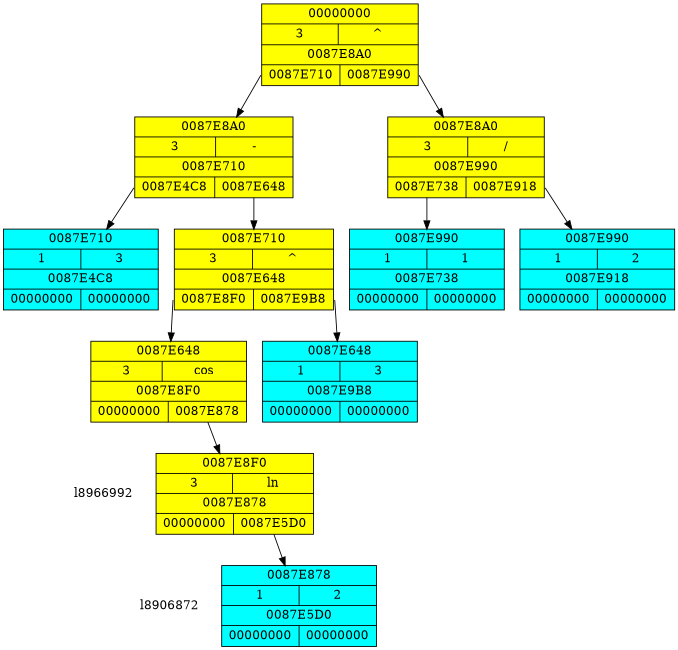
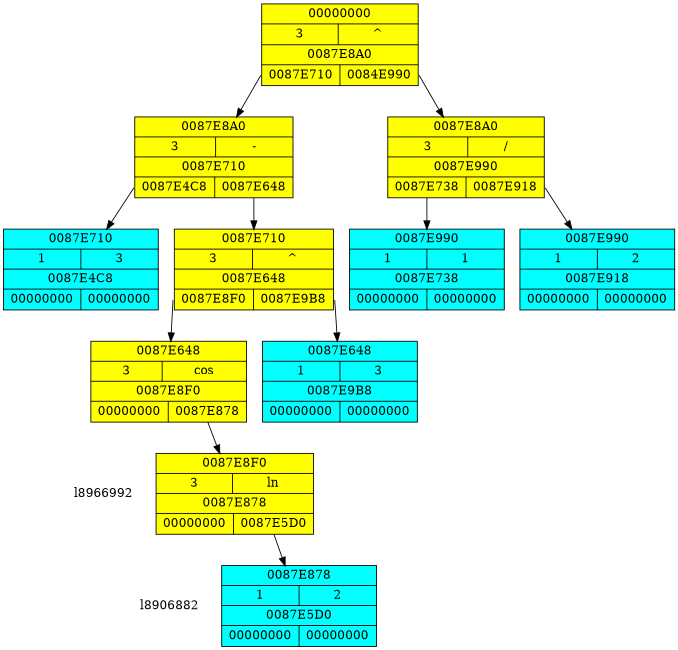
  digraph {
    splines=polyline
    node [fillcolor=yellow shape=record style=filled]
    edge [tailport=l]
-   n1 [label="{00000000 | { 3 | ^ }| 0087E8A0 | {<l> 0087E710 | <r> 0087E990 }} "]
+   n1 [label="{00000000 | { 3 | ^ }| 0087E8A0 | {<l> 0087E710 | <r> 0084E990 }} "]
    n2 [label="{0087E8A0 | { 3 | - }| 0087E710 | {<l> 0087E4C8 | <r> 0087E648 }} "]
    n3 [label="{0087E8A0 | { 3 | / }| 0087E990 | {<l> 0087E738 | <r> 0087E918 }} "]
    n4 [fillcolor=cyan label="{0087E710 | { 1 | 3 }| 0087E4C8 | {<l> 00000000 | <r> 00000000 }} "]
    n5 [label="{0087E710 | { 3 | ^ }| 0087E648 | {<l> 0087E8F0 | <r> 0087E9B8 }} "]
    n6 [fillcolor=cyan label="{0087E990 | { 1 | 1 }| 0087E738 | {<l> 00000000 | <r> 00000000 }} "]
    n7 [fillcolor=cyan label="{0087E990 | { 1 | 2 }| 0087E918 | {<l> 00000000 | <r> 00000000 }} "]
    n8 [label="{0087E648 | { 3 | cos }| 0087E8F0 | {<l> 00000000 | <r> 0087E878 }} "]
    n9 [fillcolor=cyan label="{0087E648 | { 1 | 3 }| 0087E9B8 | {<l> 00000000 | <r> 00000000 }} "]
    n10 [label=l8966992 shape=none fillcolor="" style=""]
    n11 [label="{0087E8F0 | { 3 | ln }| 0087E878 | {<l> 00000000 | <r> 0087E5D0 }} "]
-   l8906872 [shape=none fillcolor="" style=""]
+   l8906872 [shape=none label=l8906882 fillcolor="" style=""]
    n13 [fillcolor=cyan label="{0087E878 | { 1 | 2 }| 0087E5D0 | {<l> 00000000 | <r> 00000000 }} "]
    n1 -> n2
    n1 -> n3 [tailport=r]
    n2 -> n4
    n2 -> n5 [tailport=r]
    n3 -> n6
    n3 -> n7 [tailport=r]
    n5 -> n8
    n5 -> n9 [tailport=r]
    n8 -> n10 [style=invis]
    n8 -> n11 [tailport=r]
    n11 -> l8906872 [style=invis]
    n11 -> n13 [tailport=r]
  }
